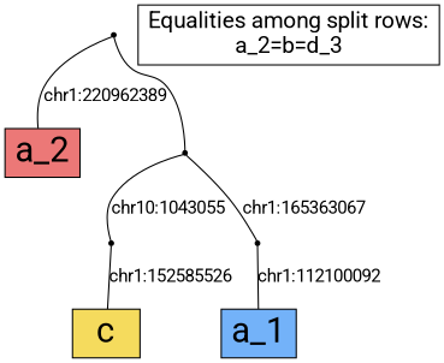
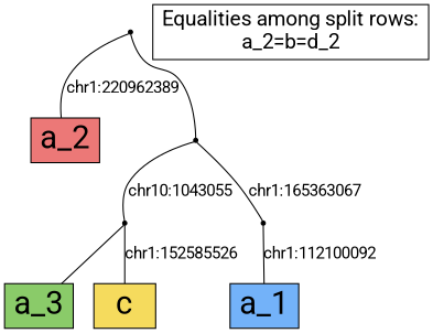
  digraph {
    fontname=Roboto
    node [fillcolor=black fontname=Roboto shape=box style=filled]
    edge [arrowhead=none fontname=Roboto]
    n1 [fillcolor="#73B2F9" fontsize=28 label=a_1]
    n2 [fillcolor="#EC7877" fontsize=28 label=a_2]
+   n3 [fillcolor="#8ACB69" fontsize=28 label=a_3]
    n4 [fillcolor="#F5DB5D" fontsize=28 label=c]
-   n5 [fontsize=18 label="Equalities among split rows:\na_2=b=d_3\n" fillcolor="" style=""]
+   n5 [fontsize=18 label="Equalities among split rows:\na_2=b=d_2\n" fillcolor="" style=""]
    Int1 [shape=point]
    Int2 [shape=point]
    Int3 [shape=point]
    Int4 [shape=point]
+   Int1 -> n3
    Int1 -> n4 [label="chr1:152585526"]
    Int2 -> n1 [label="chr1:112100092"]
    Int3 -> Int1 [label="chr10:1043055"]
    Int3 -> Int2 [label="chr1:165363067"]
    Int4 -> n2 [label="chr1:220962389"]
    Int4 -> Int3
  }
